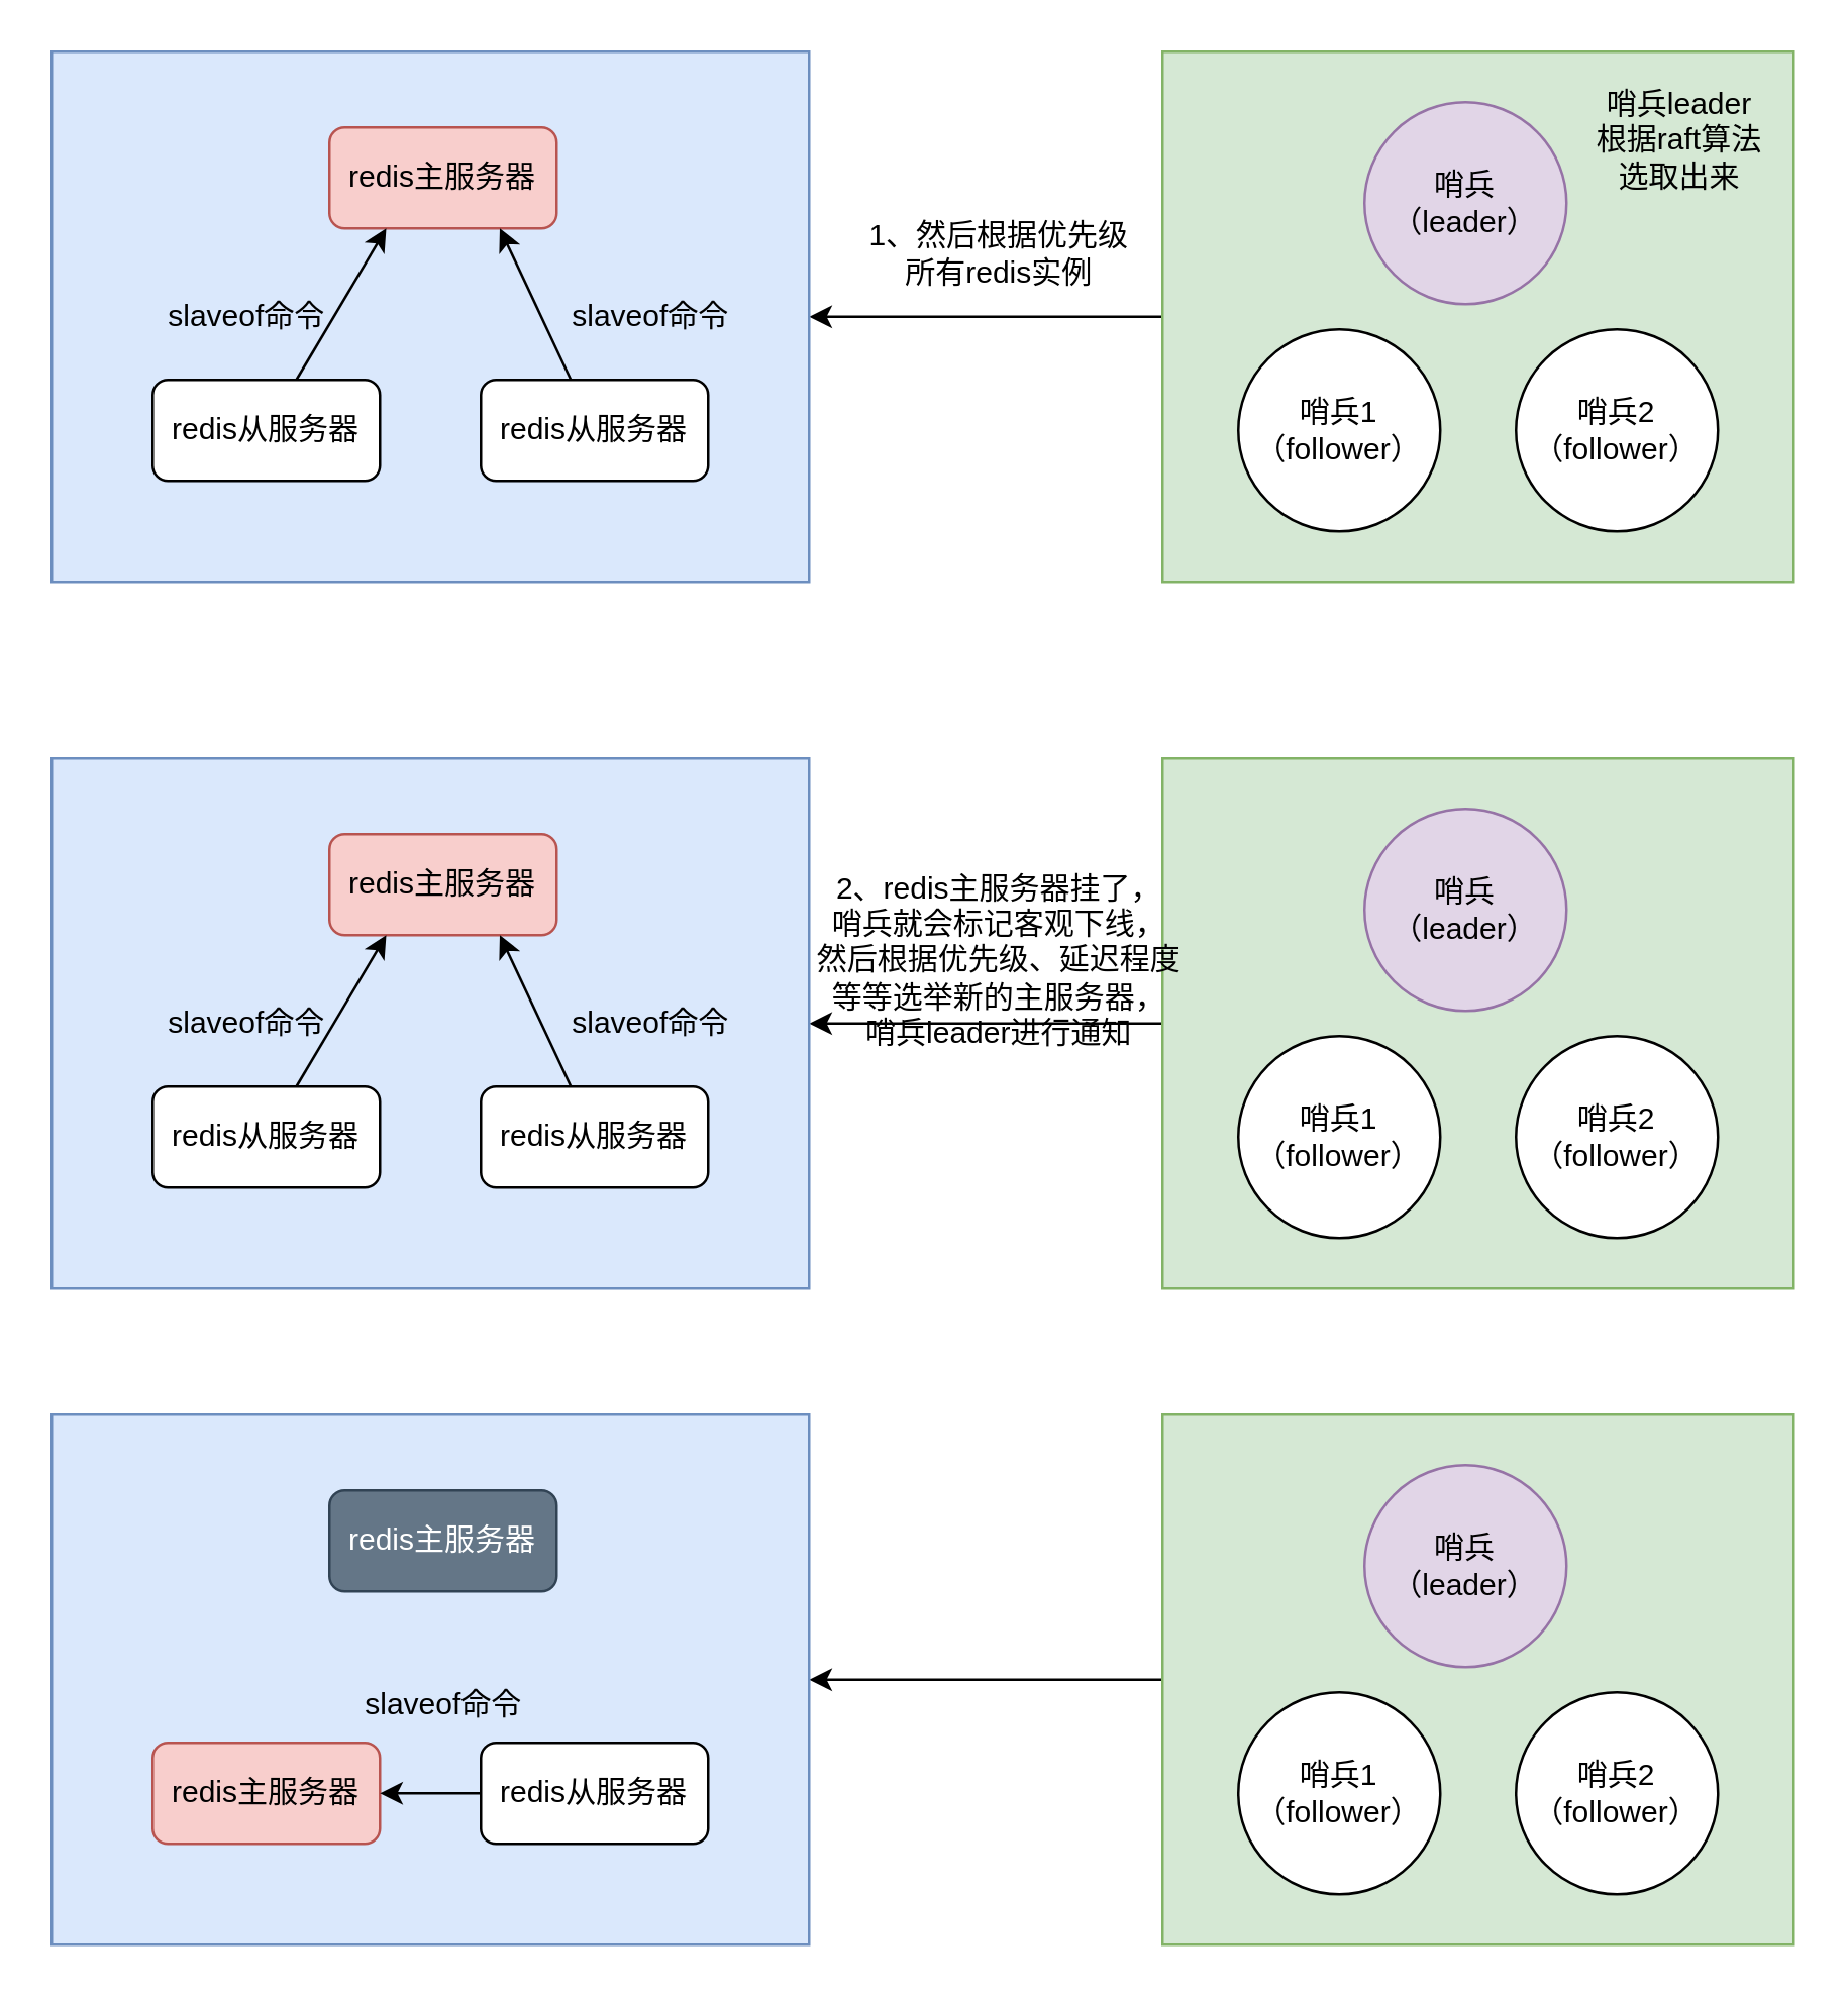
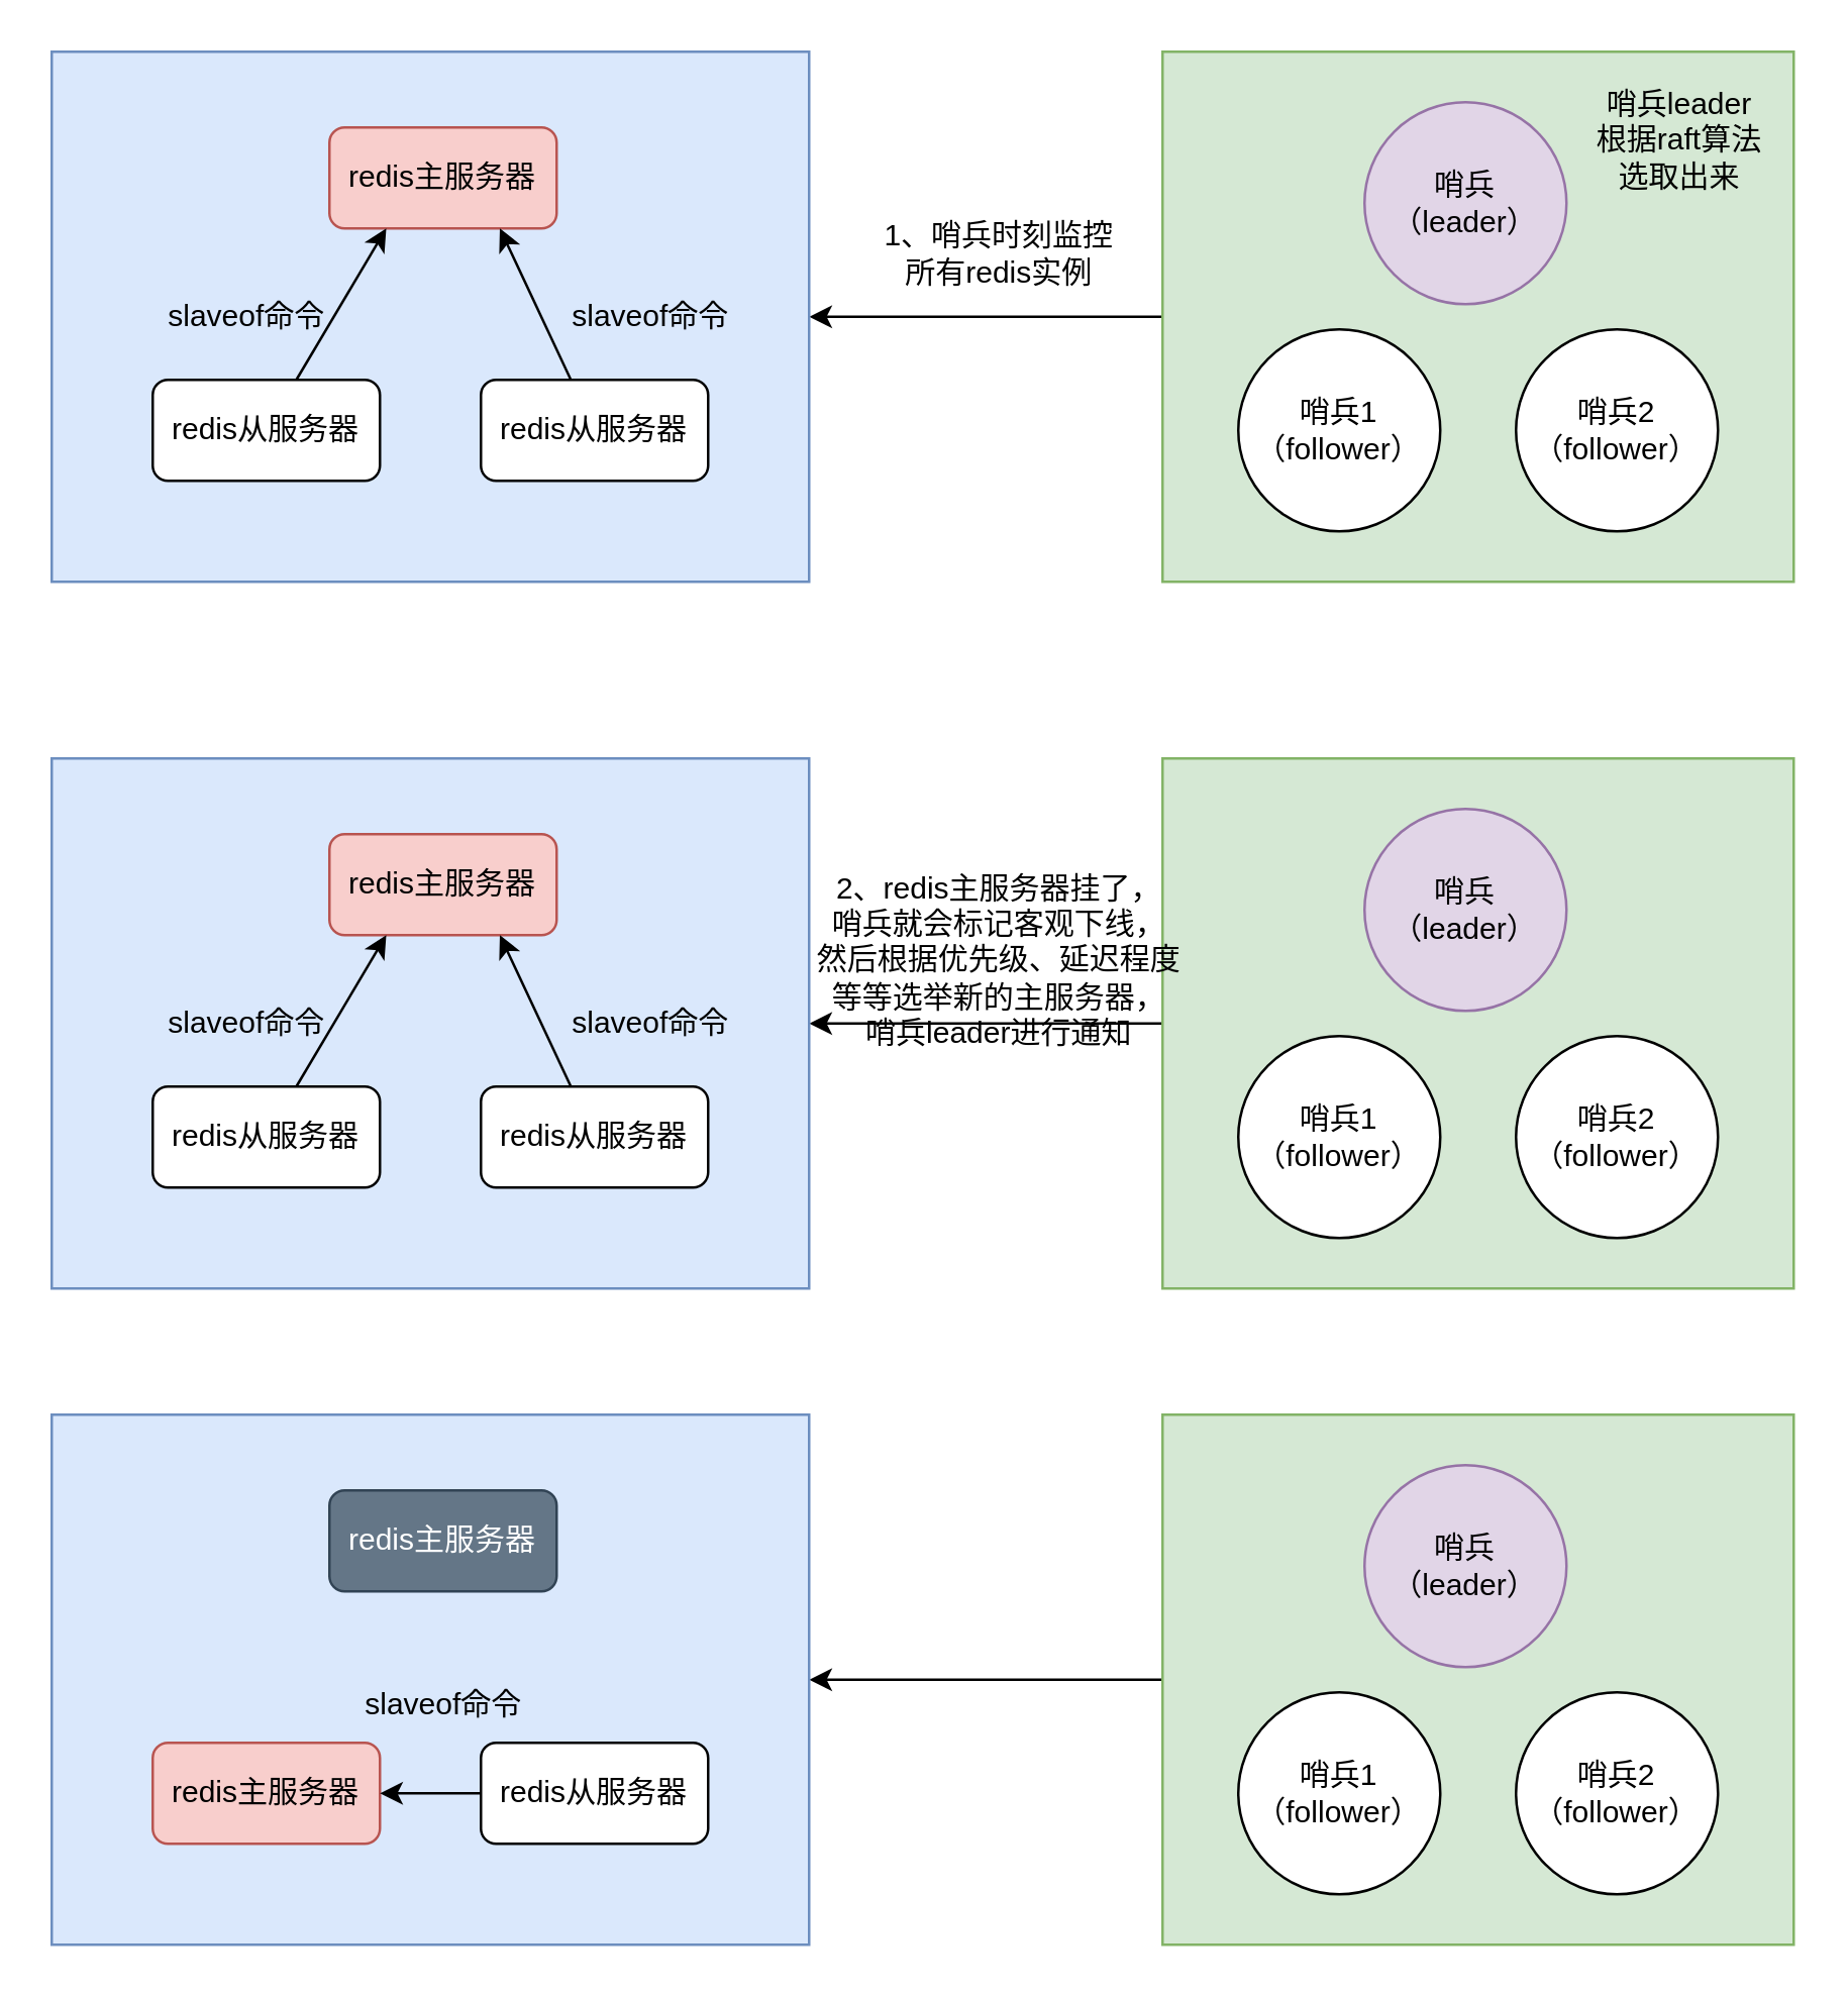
  <mxCell id="0" />
  <mxCell id="1" parent="0" />
  <mxCell id="2" style="edgeStyle=orthogonalEdgeStyle;rounded=0;orthogonalLoop=1;jettySize=auto;html=1;entryX=1;entryY=0.5;entryDx=0;entryDy=0;" edge="1" parent="1" source="3" target="4"><mxGeometry relative="1" as="geometry" /></mxCell>
  <mxCell id="3" value="" style="rounded=0;whiteSpace=wrap;html=1;fillColor=#d5e8d4;strokeColor=#82b366;" vertex="1" parent="1"><mxGeometry x="460" y="20" width="250" height="210" as="geometry" /></mxCell>
  <mxCell id="4" value="" style="rounded=0;whiteSpace=wrap;html=1;fillColor=#dae8fc;strokeColor=#6c8ebf;" vertex="1" parent="1"><mxGeometry x="20" y="20" width="300" height="210" as="geometry" /></mxCell>
  <mxCell id="5" value="redis主服务器" style="rounded=1;whiteSpace=wrap;html=1;fillColor=#f8cecc;strokeColor=#b85450;" vertex="1" parent="1"><mxGeometry x="130" y="50" width="90" height="40" as="geometry" /></mxCell>
  <mxCell id="6" style="rounded=0;orthogonalLoop=1;jettySize=auto;html=1;entryX=0.25;entryY=1;entryDx=0;entryDy=0;" edge="1" parent="1" source="7" target="5"><mxGeometry relative="1" as="geometry" /></mxCell>
  <mxCell id="7" value="redis从服务器" style="rounded=1;whiteSpace=wrap;html=1;" vertex="1" parent="1"><mxGeometry x="60" y="150" width="90" height="40" as="geometry" /></mxCell>
  <mxCell id="8" style="rounded=0;orthogonalLoop=1;jettySize=auto;html=1;entryX=0.75;entryY=1;entryDx=0;entryDy=0;" edge="1" parent="1" source="9" target="5"><mxGeometry relative="1" as="geometry" /></mxCell>
  <mxCell id="9" value="redis从服务器" style="rounded=1;whiteSpace=wrap;html=1;" vertex="1" parent="1"><mxGeometry x="190" y="150" width="90" height="40" as="geometry" /></mxCell>
  <mxCell id="10" value="哨兵&lt;div&gt;（leader）&lt;/div&gt;" style="ellipse;whiteSpace=wrap;html=1;aspect=fixed;fillColor=#e1d5e7;strokeColor=#9673a6;" vertex="1" parent="1"><mxGeometry x="540" y="40" width="80" height="80" as="geometry" /></mxCell>
  <mxCell id="11" value="哨兵1（follower）" style="ellipse;whiteSpace=wrap;html=1;aspect=fixed;" vertex="1" parent="1"><mxGeometry x="490" y="130" width="80" height="80" as="geometry" /></mxCell>
  <mxCell id="12" value="哨兵2（follower）" style="ellipse;whiteSpace=wrap;html=1;aspect=fixed;" vertex="1" parent="1"><mxGeometry x="600" y="130" width="80" height="80" as="geometry" /></mxCell>
- <mxCell id="13" value="1、然后根据优先级&lt;div&gt;所有&lt;span style=&quot;background-color: transparent; color: light-dark(rgb(0, 0, 0), rgb(255, 255, 255));&quot;&gt;redis实例&lt;/span&gt;&lt;/div&gt;" style="text;html=1;align=center;verticalAlign=middle;resizable=0;points=[];autosize=1;strokeColor=none;fillColor=none;" vertex="1" parent="1"><mxGeometry x="340" y="80" width="110" height="40" as="geometry" /></mxCell>
+ <mxCell id="13" value="1、哨兵时刻监控&lt;div&gt;所有&lt;span style=&quot;background-color: transparent; color: light-dark(rgb(0, 0, 0), rgb(255, 255, 255));&quot;&gt;redis实例&lt;/span&gt;&lt;/div&gt;" style="text;html=1;align=center;verticalAlign=middle;resizable=0;points=[];autosize=1;strokeColor=none;fillColor=none;" vertex="1" parent="1"><mxGeometry x="340" y="80" width="110" height="40" as="geometry" /></mxCell>
  <mxCell id="14" value="slaveof命令" style="text;html=1;align=center;verticalAlign=middle;whiteSpace=wrap;rounded=0;" vertex="1" parent="1"><mxGeometry x="220" y="110" width="75" height="30" as="geometry" /></mxCell>
  <mxCell id="15" value="slaveof命令" style="text;html=1;align=center;verticalAlign=middle;whiteSpace=wrap;rounded=0;" vertex="1" parent="1"><mxGeometry x="60" y="110" width="75" height="30" as="geometry" /></mxCell>
  <mxCell id="16" style="edgeStyle=orthogonalEdgeStyle;rounded=0;orthogonalLoop=1;jettySize=auto;html=1;entryX=1;entryY=0.5;entryDx=0;entryDy=0;" edge="1" parent="1" source="17" target="18"><mxGeometry relative="1" as="geometry" /></mxCell>
  <mxCell id="17" value="" style="rounded=0;whiteSpace=wrap;html=1;fillColor=#d5e8d4;strokeColor=#82b366;" vertex="1" parent="1"><mxGeometry x="460" y="300" width="250" height="210" as="geometry" /></mxCell>
  <mxCell id="18" value="" style="rounded=0;whiteSpace=wrap;html=1;fillColor=#dae8fc;strokeColor=#6c8ebf;" vertex="1" parent="1"><mxGeometry x="20" y="300" width="300" height="210" as="geometry" /></mxCell>
  <mxCell id="19" value="redis主服务器" style="rounded=1;whiteSpace=wrap;html=1;fillColor=#f8cecc;strokeColor=#b85450;" vertex="1" parent="1"><mxGeometry x="130" y="330" width="90" height="40" as="geometry" /></mxCell>
  <mxCell id="20" style="rounded=0;orthogonalLoop=1;jettySize=auto;html=1;entryX=0.25;entryY=1;entryDx=0;entryDy=0;" edge="1" parent="1" source="21" target="19"><mxGeometry relative="1" as="geometry" /></mxCell>
  <mxCell id="21" value="redis从服务器" style="rounded=1;whiteSpace=wrap;html=1;" vertex="1" parent="1"><mxGeometry x="60" y="430" width="90" height="40" as="geometry" /></mxCell>
  <mxCell id="22" style="rounded=0;orthogonalLoop=1;jettySize=auto;html=1;entryX=0.75;entryY=1;entryDx=0;entryDy=0;" edge="1" parent="1" source="23" target="19"><mxGeometry relative="1" as="geometry" /></mxCell>
  <mxCell id="23" value="redis从服务器" style="rounded=1;whiteSpace=wrap;html=1;" vertex="1" parent="1"><mxGeometry x="190" y="430" width="90" height="40" as="geometry" /></mxCell>
  <mxCell id="24" value="哨兵&lt;div&gt;（leader）&lt;/div&gt;" style="ellipse;whiteSpace=wrap;html=1;aspect=fixed;fillColor=#e1d5e7;strokeColor=#9673a6;" vertex="1" parent="1"><mxGeometry x="540" y="320" width="80" height="80" as="geometry" /></mxCell>
  <mxCell id="25" value="哨兵1（follower）" style="ellipse;whiteSpace=wrap;html=1;aspect=fixed;" vertex="1" parent="1"><mxGeometry x="490" y="410" width="80" height="80" as="geometry" /></mxCell>
  <mxCell id="26" value="哨兵2（follower）" style="ellipse;whiteSpace=wrap;html=1;aspect=fixed;" vertex="1" parent="1"><mxGeometry x="600" y="410" width="80" height="80" as="geometry" /></mxCell>
  <mxCell id="27" value="2、redis主服务器挂了，&lt;div&gt;哨兵就会标记客观下线，&lt;/div&gt;&lt;div&gt;然后根据优先级、延迟程度&lt;/div&gt;&lt;div&gt;等等&lt;span style=&quot;background-color: transparent; color: light-dark(rgb(0, 0, 0), rgb(255, 255, 255));&quot;&gt;选举新的主服务器，&lt;/span&gt;&lt;/div&gt;&lt;div&gt;哨兵leader进行通知&lt;/div&gt;" style="text;html=1;align=center;verticalAlign=middle;resizable=0;points=[];autosize=1;strokeColor=none;fillColor=none;" vertex="1" parent="1"><mxGeometry x="310" y="335" width="170" height="90" as="geometry" /></mxCell>
  <mxCell id="28" value="slaveof命令" style="text;html=1;align=center;verticalAlign=middle;whiteSpace=wrap;rounded=0;" vertex="1" parent="1"><mxGeometry x="220" y="390" width="75" height="30" as="geometry" /></mxCell>
  <mxCell id="29" value="slaveof命令" style="text;html=1;align=center;verticalAlign=middle;whiteSpace=wrap;rounded=0;" vertex="1" parent="1"><mxGeometry x="60" y="390" width="75" height="30" as="geometry" /></mxCell>
  <mxCell id="30" style="edgeStyle=orthogonalEdgeStyle;rounded=0;orthogonalLoop=1;jettySize=auto;html=1;entryX=1;entryY=0.5;entryDx=0;entryDy=0;" edge="1" parent="1" source="31" target="32"><mxGeometry relative="1" as="geometry" /></mxCell>
  <mxCell id="31" value="" style="rounded=0;whiteSpace=wrap;html=1;fillColor=#d5e8d4;strokeColor=#82b366;" vertex="1" parent="1"><mxGeometry x="460" y="560" width="250" height="210" as="geometry" /></mxCell>
  <mxCell id="32" value="" style="rounded=0;whiteSpace=wrap;html=1;fillColor=#dae8fc;strokeColor=#6c8ebf;" vertex="1" parent="1"><mxGeometry x="20" y="560" width="300" height="210" as="geometry" /></mxCell>
  <mxCell id="33" value="redis主服务器" style="rounded=1;whiteSpace=wrap;html=1;fillColor=#647687;strokeColor=#314354;fontColor=#ffffff;" vertex="1" parent="1"><mxGeometry x="130" y="590" width="90" height="40" as="geometry" /></mxCell>
  <mxCell id="34" value="redis主服务器" style="rounded=1;whiteSpace=wrap;html=1;fillColor=#f8cecc;strokeColor=#b85450;" vertex="1" parent="1"><mxGeometry x="60" y="690" width="90" height="40" as="geometry" /></mxCell>
  <mxCell id="35" style="edgeStyle=orthogonalEdgeStyle;rounded=0;orthogonalLoop=1;jettySize=auto;html=1;entryX=1;entryY=0.5;entryDx=0;entryDy=0;" edge="1" parent="1" source="36" target="34"><mxGeometry relative="1" as="geometry" /></mxCell>
  <mxCell id="36" value="redis从服务器" style="rounded=1;whiteSpace=wrap;html=1;" vertex="1" parent="1"><mxGeometry x="190" y="690" width="90" height="40" as="geometry" /></mxCell>
  <mxCell id="37" value="哨兵&lt;div&gt;（leader）&lt;/div&gt;" style="ellipse;whiteSpace=wrap;html=1;aspect=fixed;fillColor=#e1d5e7;strokeColor=#9673a6;" vertex="1" parent="1"><mxGeometry x="540" y="580" width="80" height="80" as="geometry" /></mxCell>
  <mxCell id="38" value="哨兵1（follower）" style="ellipse;whiteSpace=wrap;html=1;aspect=fixed;" vertex="1" parent="1"><mxGeometry x="490" y="670" width="80" height="80" as="geometry" /></mxCell>
  <mxCell id="39" value="哨兵2（follower）" style="ellipse;whiteSpace=wrap;html=1;aspect=fixed;" vertex="1" parent="1"><mxGeometry x="600" y="670" width="80" height="80" as="geometry" /></mxCell>
  <mxCell id="40" value="slaveof命令" style="text;html=1;align=center;verticalAlign=middle;whiteSpace=wrap;rounded=0;" vertex="1" parent="1"><mxGeometry x="137.5" y="660" width="75" height="30" as="geometry" /></mxCell>
  <mxCell id="41" value="哨兵leader根据raft算法选取出来" style="text;html=1;align=center;verticalAlign=middle;whiteSpace=wrap;rounded=0;" vertex="1" parent="1"><mxGeometry x="630" y="40" width="70" height="30" as="geometry" /></mxCell>
